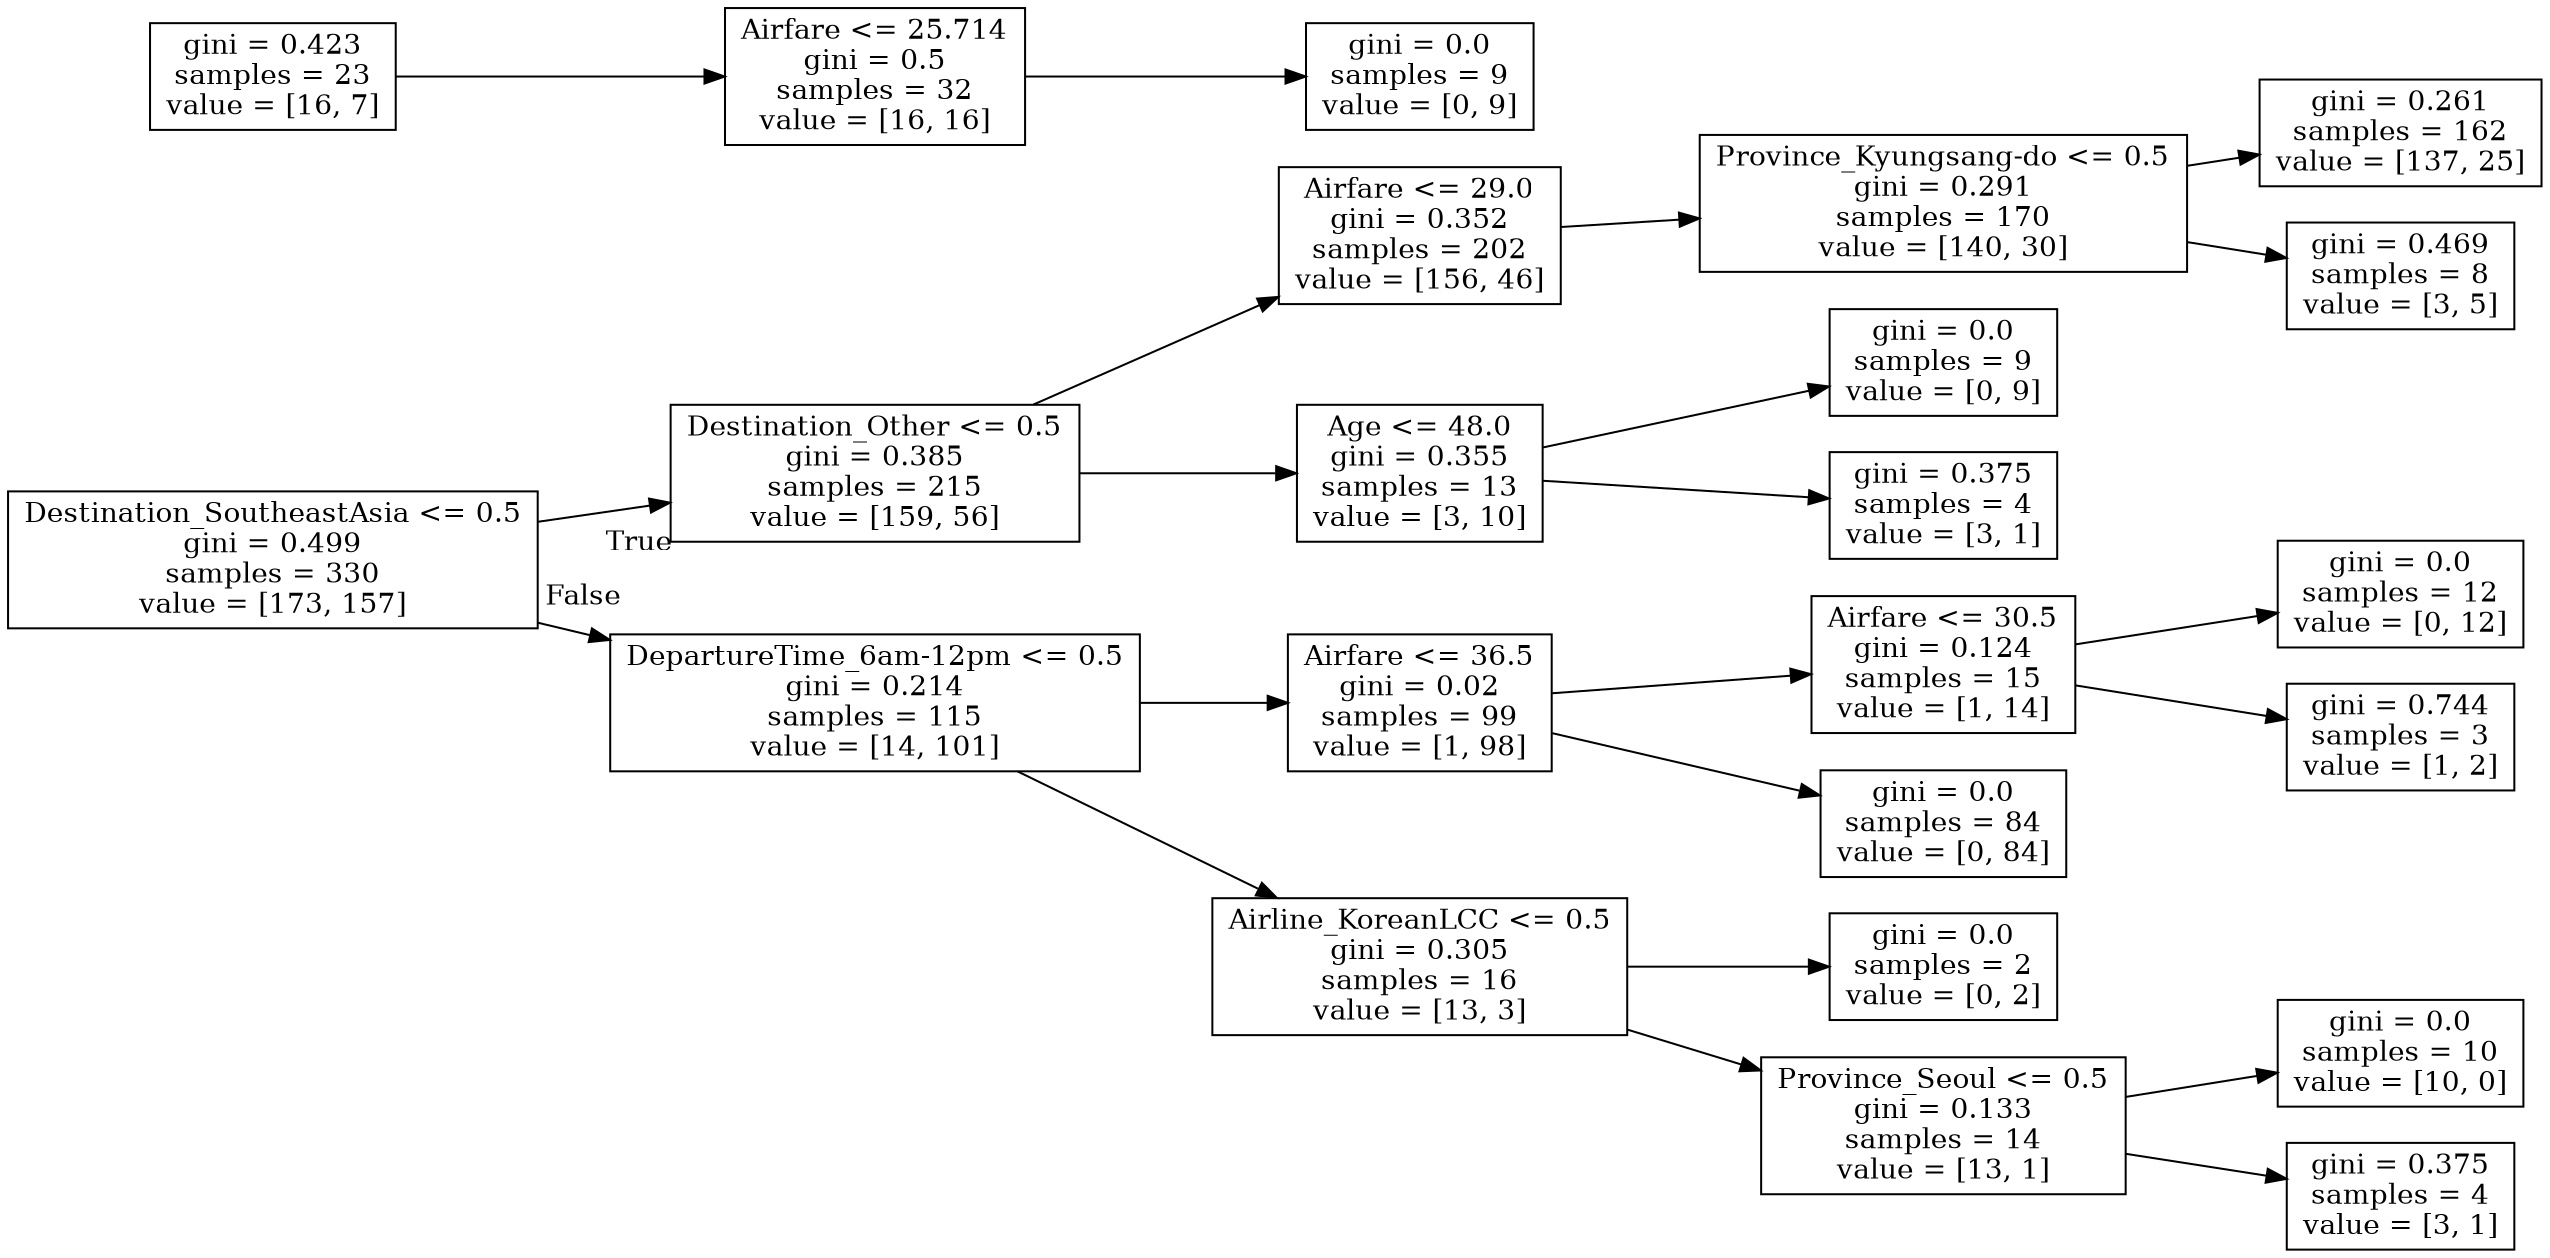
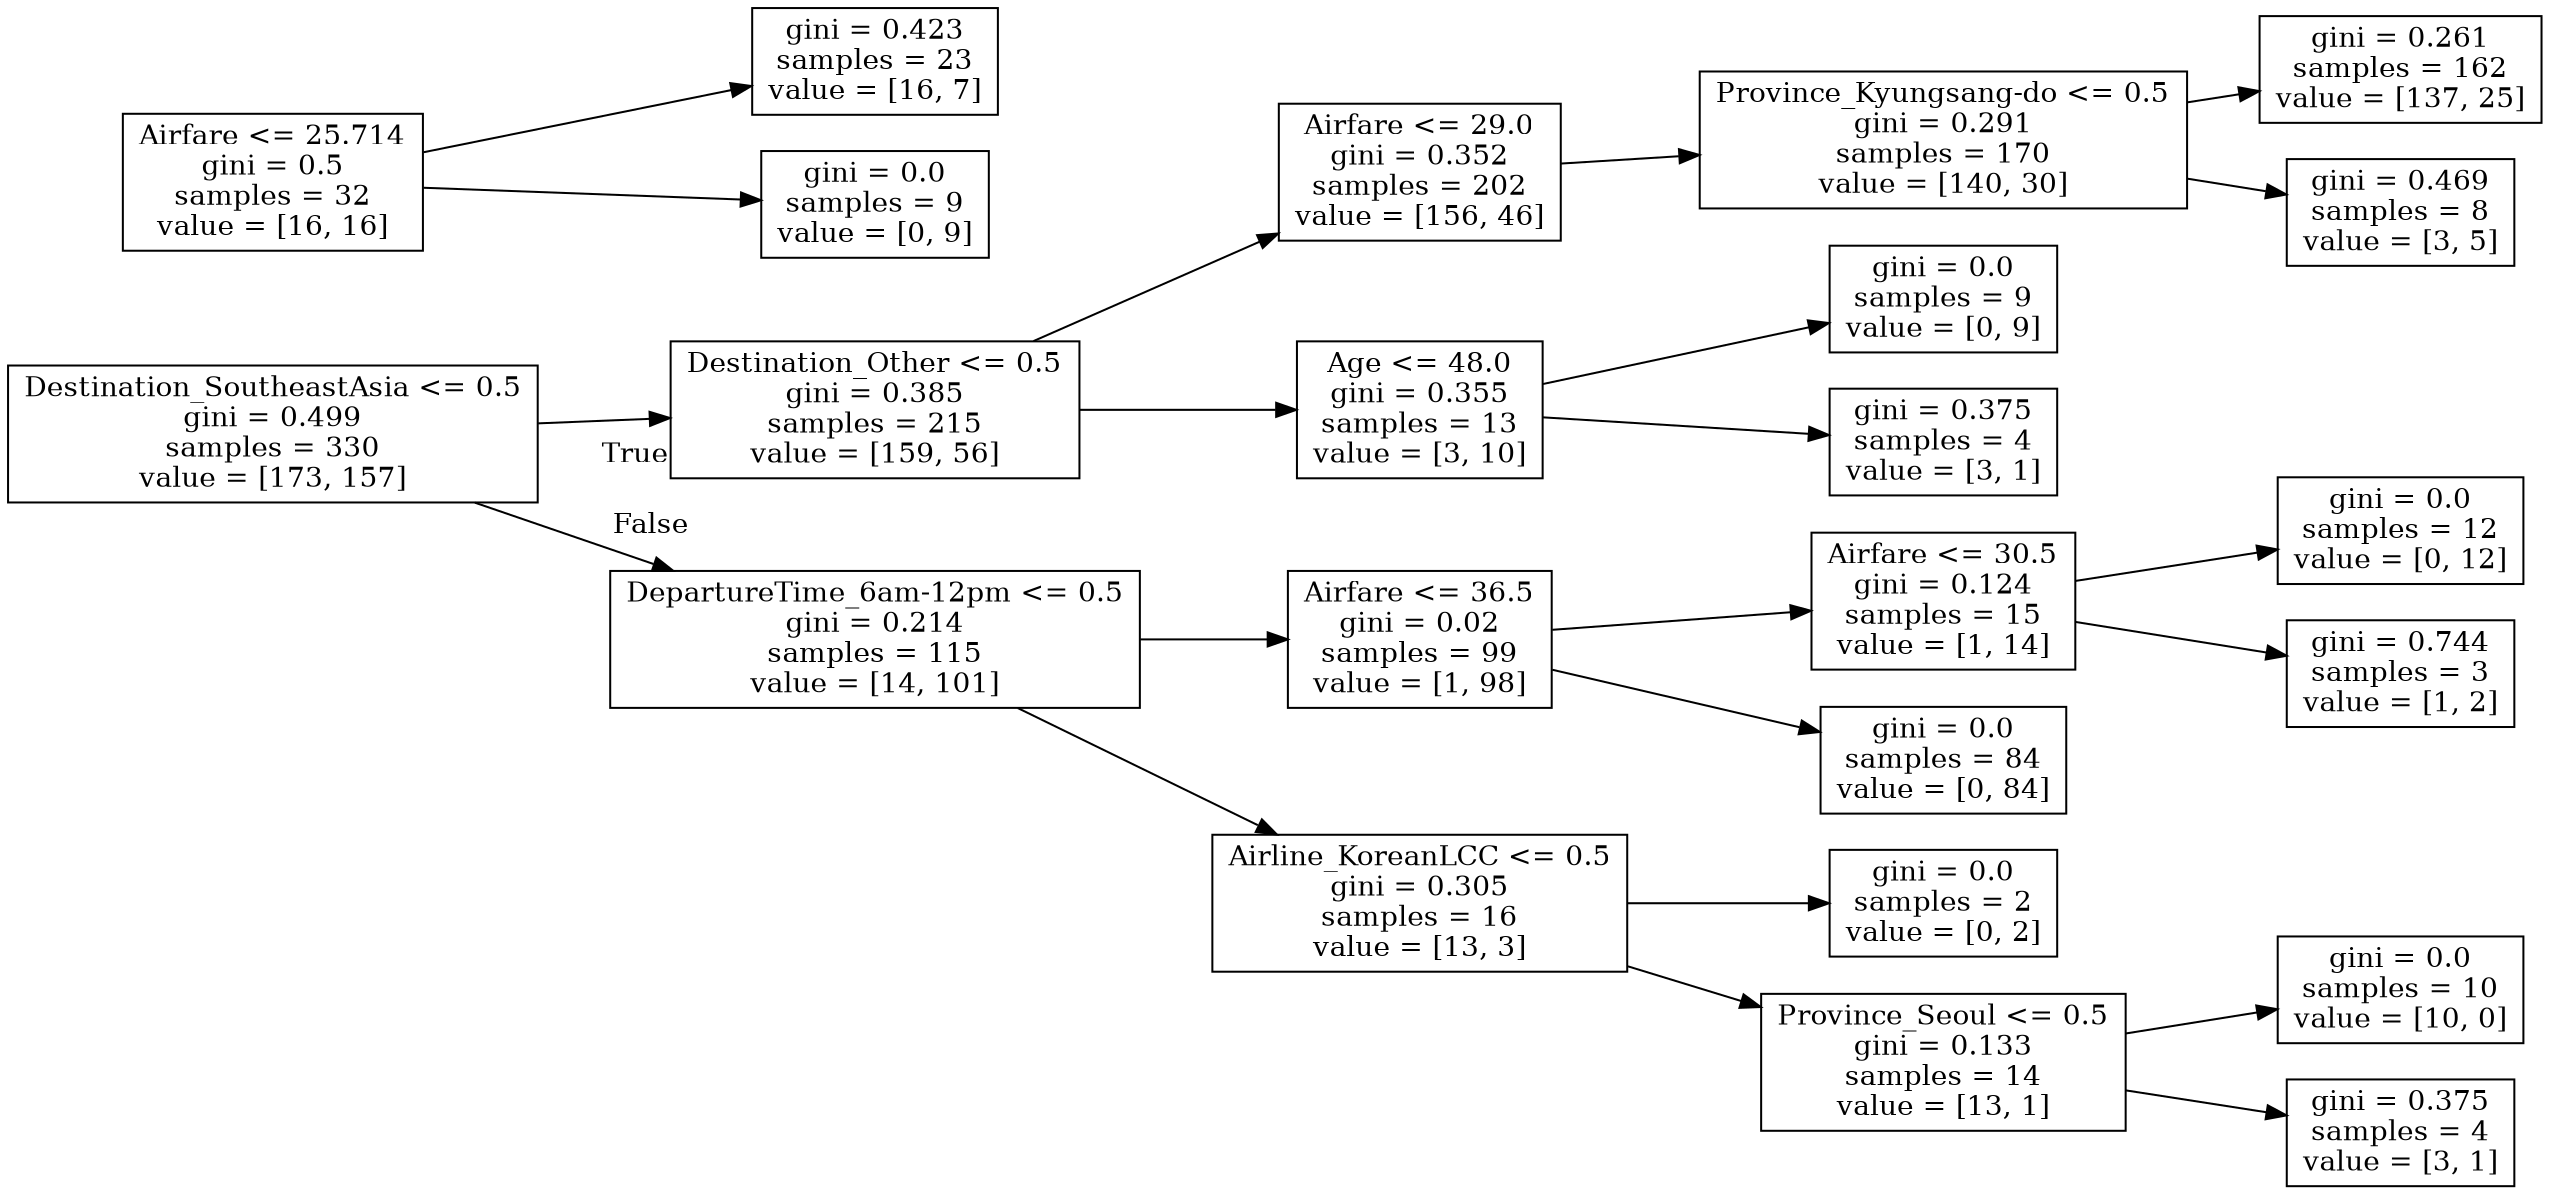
  digraph {
    rankdir=LR
    node [shape=box]
    n1 [label="Destination_SoutheastAsia <= 0.5\ngini = 0.499\nsamples = 330\nvalue = [173, 157]"]
    n2 [label="Destination_Other <= 0.5\ngini = 0.385\nsamples = 215\nvalue = [159, 56]"]
    n3 [label="DepartureTime_6am-12pm <= 0.5\ngini = 0.214\nsamples = 115\nvalue = [14, 101]"]
    n4 [label="Airfare <= 29.0\ngini = 0.352\nsamples = 202\nvalue = [156, 46]"]
    n5 [label="Age <= 48.0\ngini = 0.355\nsamples = 13\nvalue = [3, 10]"]
    n6 [label="Airfare <= 36.5\ngini = 0.02\nsamples = 99\nvalue = [1, 98]"]
    n7 [label="Airline_KoreanLCC <= 0.5\ngini = 0.305\nsamples = 16\nvalue = [13, 3]"]
    n8 [label="Province_Kyungsang-do <= 0.5\ngini = 0.291\nsamples = 170\nvalue = [140, 30]"]
    n9 [label="gini = 0.0\nsamples = 9\nvalue = [0, 9]"]
    n10 [label="gini = 0.375\nsamples = 4\nvalue = [3, 1]"]
    n11 [label="Airfare <= 25.714\ngini = 0.5\nsamples = 32\nvalue = [16, 16]"]
    n12 [label="gini = 0.423\nsamples = 23\nvalue = [16, 7]"]
    n13 [label="gini = 0.0\nsamples = 9\nvalue = [0, 9]"]
    n14 [label="gini = 0.261\nsamples = 162\nvalue = [137, 25]"]
    n15 [label="gini = 0.469\nsamples = 8\nvalue = [3, 5]"]
    n16 [label="Airfare <= 30.5\ngini = 0.124\nsamples = 15\nvalue = [1, 14]"]
    n17 [label="gini = 0.0\nsamples = 84\nvalue = [0, 84]"]
    n18 [label="gini = 0.0\nsamples = 2\nvalue = [0, 2]"]
    n19 [label="Province_Seoul <= 0.5\ngini = 0.133\nsamples = 14\nvalue = [13, 1]"]
    n20 [label="gini = 0.0\nsamples = 12\nvalue = [0, 12]"]
    n21 [label="gini = 0.744\nsamples = 3\nvalue = [1, 2]"]
    n22 [label="gini = 0.0\nsamples = 10\nvalue = [10, 0]"]
    n23 [label="gini = 0.375\nsamples = 4\nvalue = [3, 1]"]
    n1 -> n2 [headlabel=True labelangle=45 labeldistance=2.5]
    n1 -> n3 [headlabel=False labelangle=-45 labeldistance=2.5]
    n2 -> n4
    n2 -> n5
    n3 -> n6
    n3 -> n7
    n4 -> n8
    n5 -> n9
    n5 -> n10
    n6 -> n16
    n6 -> n17
    n7 -> n18
    n7 -> n19
    n8 -> n14
    n8 -> n15
-   n12 -> n11
+   n11 -> n12
    n11 -> n13
    n16 -> n20
    n16 -> n21
    n19 -> n22
    n19 -> n23
  }
